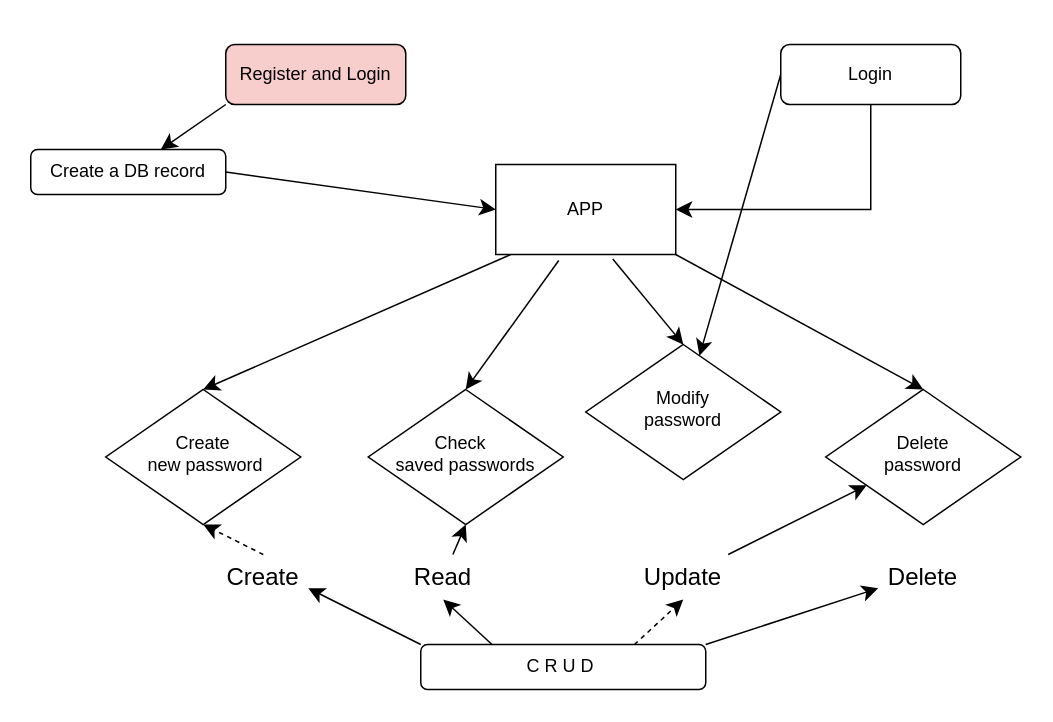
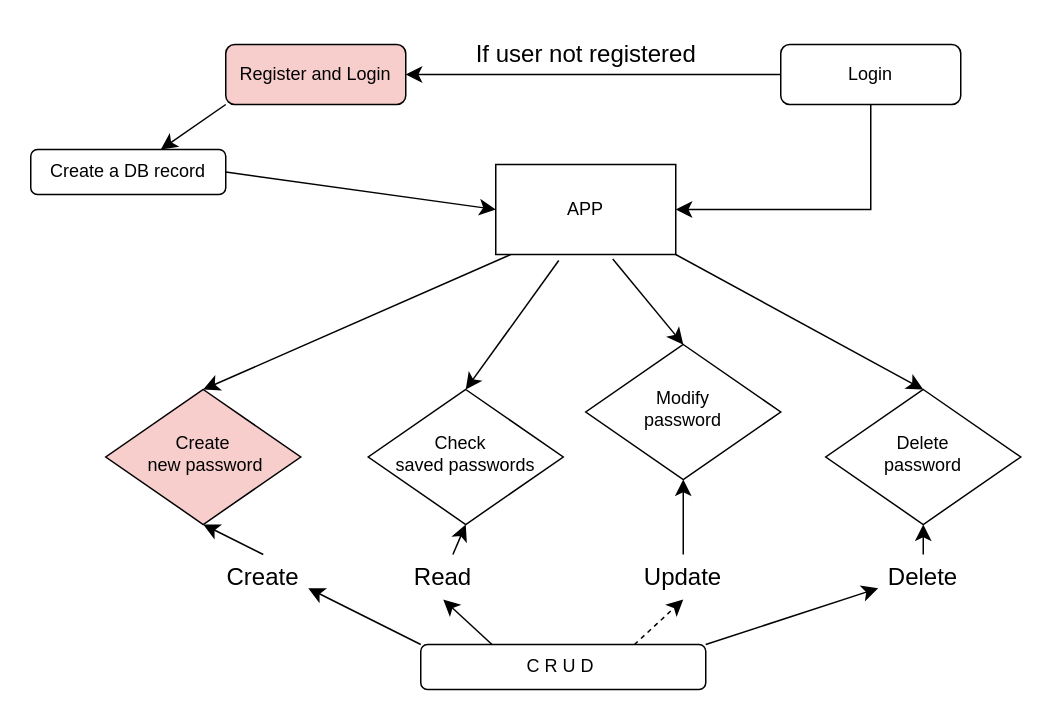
  <mxCell id="0" />
  <mxCell id="1" parent="0" />
  <mxCell id="2" style="edgeStyle=none;curved=1;rounded=0;orthogonalLoop=1;jettySize=auto;html=1;exitX=0;exitY=1;exitDx=0;exitDy=0;fontSize=12;startSize=8;endSize=8;" edge="1" parent="1" source="3" target="16"><mxGeometry relative="1" as="geometry"><mxPoint x="110" y="109" as="targetPoint" /></mxGeometry></mxCell>
  <mxCell id="3" value="&lt;div&gt;Register and Login&lt;/div&gt;" style="rounded=1;whiteSpace=wrap;html=1;fontSize=12;glass=0;strokeWidth=1;shadow=0;fillColor=#f8cecc;" parent="1" vertex="1"><mxGeometry x="150" y="29" width="120" height="40" as="geometry" /></mxCell>
  <mxCell id="4" style="edgeStyle=orthogonalEdgeStyle;rounded=0;orthogonalLoop=1;jettySize=auto;html=1;exitX=0.5;exitY=1;exitDx=0;exitDy=0;fontSize=12;startSize=8;endSize=8;entryX=1;entryY=0.5;entryDx=0;entryDy=0;" edge="1" parent="1" target="10"><mxGeometry relative="1" as="geometry"><mxPoint x="580" y="129" as="targetPoint" /><mxPoint x="580" y="69" as="sourcePoint" /><Array as="points"><mxPoint x="580" y="139" /></Array></mxGeometry></mxCell>
+ <mxCell id="5" value="If user not registered" style="text;html=1;align=center;verticalAlign=middle;resizable=0;points=[];autosize=1;strokeColor=none;fillColor=none;fontSize=16;" vertex="1" parent="1"><mxGeometry x="305" y="20" width="170" height="30" as="geometry" /></mxCell>
  <mxCell id="6" style="edgeStyle=none;curved=1;rounded=0;orthogonalLoop=1;jettySize=auto;html=1;exitX=0.35;exitY=1.067;exitDx=0;exitDy=0;entryX=0.5;entryY=0;entryDx=0;entryDy=0;fontSize=12;startSize=8;endSize=8;exitPerimeter=0;" edge="1" parent="1" source="10" target="12"><mxGeometry relative="1" as="geometry"><mxPoint x="285" y="259" as="targetPoint" /></mxGeometry></mxCell>
  <mxCell id="7" style="edgeStyle=none;curved=1;rounded=0;orthogonalLoop=1;jettySize=auto;html=1;exitX=0.65;exitY=1.05;exitDx=0;exitDy=0;entryX=0.5;entryY=0;entryDx=0;entryDy=0;fontSize=12;startSize=8;endSize=8;exitPerimeter=0;" edge="1" parent="1" source="10" target="13"><mxGeometry relative="1" as="geometry"><mxPoint x="390" y="260.25" as="targetPoint" /></mxGeometry></mxCell>
  <mxCell id="8" style="edgeStyle=none;curved=1;rounded=0;orthogonalLoop=1;jettySize=auto;html=1;exitX=0;exitY=1;exitDx=0;exitDy=0;entryX=0.5;entryY=0;entryDx=0;entryDy=0;fontSize=12;startSize=8;endSize=8;" edge="1" parent="1" target="11"><mxGeometry relative="1" as="geometry"><mxPoint x="340" y="169" as="sourcePoint" /><mxPoint x="140" y="261.5" as="targetPoint" /></mxGeometry></mxCell>
  <mxCell id="9" style="edgeStyle=none;curved=1;rounded=0;orthogonalLoop=1;jettySize=auto;html=1;exitX=1;exitY=1;exitDx=0;exitDy=0;entryX=0.5;entryY=0;entryDx=0;entryDy=0;fontSize=12;startSize=8;endSize=8;" edge="1" parent="1" source="10" target="14"><mxGeometry relative="1" as="geometry" /></mxCell>
  <mxCell id="10" value="APP" style="rounded=0;whiteSpace=wrap;html=1;" vertex="1" parent="1"><mxGeometry x="330" y="109" width="120" height="60" as="geometry" /></mxCell>
- <mxCell id="11" value="&lt;div&gt;Create&lt;/div&gt;&lt;div&gt;&amp;nbsp;new password&lt;/div&gt;" style="rhombus;whiteSpace=wrap;html=1;shadow=0;fontFamily=Helvetica;fontSize=12;align=center;strokeWidth=1;spacing=6;spacingTop=-4;" vertex="1" parent="1"><mxGeometry x="70" y="259" width="130" height="90" as="geometry" /></mxCell>
+ <mxCell id="11" value="&lt;div&gt;Create&lt;/div&gt;&lt;div&gt;&amp;nbsp;new password&lt;/div&gt;" style="rhombus;whiteSpace=wrap;html=1;shadow=0;fontFamily=Helvetica;fontSize=12;align=center;strokeWidth=1;spacing=6;spacingTop=-4;fillColor=#f8cecc;" vertex="1" parent="1"><mxGeometry x="70" y="259" width="130" height="90" as="geometry" /></mxCell>
  <mxCell id="12" value="Check&amp;nbsp;&amp;nbsp;&lt;div&gt;saved passwords&lt;/div&gt;" style="rhombus;whiteSpace=wrap;html=1;shadow=0;fontFamily=Helvetica;fontSize=12;align=center;strokeWidth=1;spacing=6;spacingTop=-4;" vertex="1" parent="1"><mxGeometry x="245" y="259" width="130" height="90" as="geometry" /></mxCell>
  <mxCell id="13" value="&lt;div&gt;Modify&lt;/div&gt;&lt;div&gt;password&lt;/div&gt;" style="rhombus;whiteSpace=wrap;html=1;shadow=0;fontFamily=Helvetica;fontSize=12;align=center;strokeWidth=1;spacing=6;spacingTop=-4;" vertex="1" parent="1"><mxGeometry x="390" y="229" width="130" height="90" as="geometry" /></mxCell>
  <mxCell id="14" value="Delete&lt;div&gt;password&lt;/div&gt;" style="rhombus;whiteSpace=wrap;html=1;shadow=0;fontFamily=Helvetica;fontSize=12;align=center;strokeWidth=1;spacing=6;spacingTop=-4;" vertex="1" parent="1"><mxGeometry x="550" y="259" width="130" height="90" as="geometry" /></mxCell>
  <mxCell id="15" style="edgeStyle=none;curved=1;rounded=0;orthogonalLoop=1;jettySize=auto;html=1;exitX=1;exitY=0.5;exitDx=0;exitDy=0;entryX=0;entryY=0.5;entryDx=0;entryDy=0;fontSize=12;startSize=8;endSize=8;" edge="1" parent="1" source="16" target="10"><mxGeometry relative="1" as="geometry" /></mxCell>
  <mxCell id="16" value="Create a DB record" style="rounded=1;whiteSpace=wrap;html=1;" vertex="1" parent="1"><mxGeometry x="20" y="99" width="130" height="30" as="geometry" /></mxCell>
- <mxCell id="17" style="edgeStyle=none;curved=1;rounded=0;orthogonalLoop=1;jettySize=auto;html=1;exitX=0;exitY=0.5;exitDx=0;exitDy=0;fontSize=12;startSize=8;endSize=8;" edge="1" parent="1" source="18" target="13"><mxGeometry relative="1" as="geometry" /></mxCell>
+ <mxCell id="17" style="edgeStyle=none;curved=1;rounded=0;orthogonalLoop=1;jettySize=auto;html=1;exitX=0;exitY=0.5;exitDx=0;exitDy=0;entryX=1;entryY=0.5;entryDx=0;entryDy=0;fontSize=12;startSize=8;endSize=8;" edge="1" parent="1" source="18" target="3"><mxGeometry relative="1" as="geometry" /></mxCell>
  <mxCell id="18" value="Login" style="rounded=1;whiteSpace=wrap;html=1;fontSize=12;glass=0;strokeWidth=1;shadow=0;" vertex="1" parent="1"><mxGeometry x="520" y="29" width="120" height="40" as="geometry" /></mxCell>
- <mxCell id="19" style="edgeStyle=none;curved=1;rounded=0;orthogonalLoop=1;jettySize=auto;html=1;exitX=0.5;exitY=0;exitDx=0;exitDy=0;entryX=0.5;entryY=1;entryDx=0;entryDy=0;fontSize=12;startSize=8;endSize=8;dashed=1;" edge="1" parent="1" source="20" target="11"><mxGeometry relative="1" as="geometry" /></mxCell>
+ <mxCell id="19" style="edgeStyle=none;curved=1;rounded=0;orthogonalLoop=1;jettySize=auto;html=1;exitX=0.5;exitY=0;exitDx=0;exitDy=0;entryX=0.5;entryY=1;entryDx=0;entryDy=0;fontSize=12;startSize=8;endSize=8;" edge="1" parent="1" source="20" target="11"><mxGeometry relative="1" as="geometry" /></mxCell>
  <mxCell id="20" value="Create" style="text;html=1;align=center;verticalAlign=middle;whiteSpace=wrap;rounded=0;fontSize=16;" vertex="1" parent="1"><mxGeometry x="145" y="369" width="60" height="30" as="geometry" /></mxCell>
  <mxCell id="21" style="edgeStyle=none;curved=1;rounded=0;orthogonalLoop=1;jettySize=auto;html=1;entryX=0.5;entryY=1;entryDx=0;entryDy=0;fontSize=12;startSize=8;endSize=8;" edge="1" parent="1" source="22" target="12"><mxGeometry relative="1" as="geometry" /></mxCell>
  <mxCell id="22" value="Read" style="text;html=1;align=center;verticalAlign=middle;whiteSpace=wrap;rounded=0;fontSize=16;" vertex="1" parent="1"><mxGeometry x="265" y="369" width="60" height="30" as="geometry" /></mxCell>
- <mxCell id="23" style="edgeStyle=none;curved=1;rounded=0;orthogonalLoop=1;jettySize=auto;html=1;fontSize=12;startSize=8;endSize=8;" edge="1" parent="1" source="24" target="14"><mxGeometry relative="1" as="geometry" /></mxCell>
+ <mxCell id="23" style="edgeStyle=none;curved=1;rounded=0;orthogonalLoop=1;jettySize=auto;html=1;entryX=0.5;entryY=1;entryDx=0;entryDy=0;fontSize=12;startSize=8;endSize=8;" edge="1" parent="1" source="24" target="13"><mxGeometry relative="1" as="geometry" /></mxCell>
  <mxCell id="24" value="Update" style="text;html=1;align=center;verticalAlign=middle;whiteSpace=wrap;rounded=0;fontSize=16;" vertex="1" parent="1"><mxGeometry x="425" y="369" width="60" height="30" as="geometry" /></mxCell>
+ <mxCell id="25" style="edgeStyle=none;curved=1;rounded=0;orthogonalLoop=1;jettySize=auto;html=1;exitX=0.5;exitY=0;exitDx=0;exitDy=0;entryX=0.5;entryY=1;entryDx=0;entryDy=0;fontSize=12;startSize=8;endSize=8;" edge="1" parent="1" source="26" target="14"><mxGeometry relative="1" as="geometry" /></mxCell>
  <mxCell id="26" value="Delete" style="text;html=1;align=center;verticalAlign=middle;whiteSpace=wrap;rounded=0;fontSize=16;" vertex="1" parent="1"><mxGeometry x="585" y="369" width="60" height="30" as="geometry" /></mxCell>
  <mxCell id="27" style="edgeStyle=none;curved=1;rounded=0;orthogonalLoop=1;jettySize=auto;html=1;exitX=0;exitY=0;exitDx=0;exitDy=0;entryX=1;entryY=0.75;entryDx=0;entryDy=0;fontSize=12;startSize=8;endSize=8;" edge="1" parent="1" source="31" target="20"><mxGeometry relative="1" as="geometry" /></mxCell>
  <mxCell id="28" style="edgeStyle=none;curved=1;rounded=0;orthogonalLoop=1;jettySize=auto;html=1;exitX=0.25;exitY=0;exitDx=0;exitDy=0;entryX=0.5;entryY=1;entryDx=0;entryDy=0;fontSize=12;startSize=8;endSize=8;" edge="1" parent="1" source="31" target="22"><mxGeometry relative="1" as="geometry" /></mxCell>
  <mxCell id="29" style="edgeStyle=none;curved=1;rounded=0;orthogonalLoop=1;jettySize=auto;html=1;exitX=0.75;exitY=0;exitDx=0;exitDy=0;entryX=0.5;entryY=1;entryDx=0;entryDy=0;fontSize=12;startSize=8;endSize=8;dashed=1;" edge="1" parent="1" source="31" target="24"><mxGeometry relative="1" as="geometry" /></mxCell>
  <mxCell id="30" style="edgeStyle=none;curved=1;rounded=0;orthogonalLoop=1;jettySize=auto;html=1;exitX=1;exitY=0;exitDx=0;exitDy=0;entryX=0;entryY=0.75;entryDx=0;entryDy=0;fontSize=12;startSize=8;endSize=8;" edge="1" parent="1" source="31" target="26"><mxGeometry relative="1" as="geometry" /></mxCell>
  <mxCell id="31" value="C R U D&amp;nbsp;" style="rounded=1;whiteSpace=wrap;html=1;" vertex="1" parent="1"><mxGeometry x="280" y="429" width="190" height="30" as="geometry" /></mxCell>
